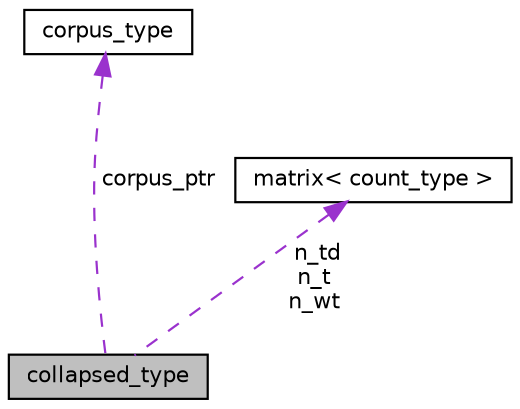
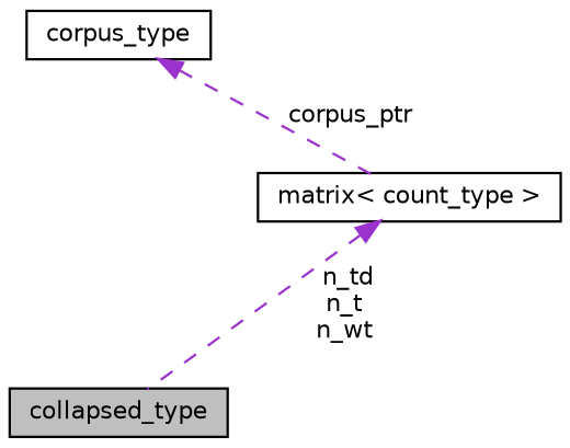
  digraph {
    node [color=black fillcolor=white fontname=Helvetica fontsize=10 shape=record style=filled]
    edge [color=darkorchid3 dir=back fontname=Helvetica fontsize=10 labelfontname=Helvetica labelfontsize=10 style=dashed]
    n1 [fillcolor=grey75 fontcolor=black height=0.2 label=collapsed_type width=0.4]
    n2 [height=0.2 label=corpus_type width=0.4]
    n3 [height=0.2 label="matrix\< count_type \>" width=0.4]
-   n2 -> n1 [label=" corpus_ptr"]
+   n2 -> n3 [label=" corpus_ptr"]
    n3 -> n1 [label=" n_td\nn_t\nn_wt"]
  }
